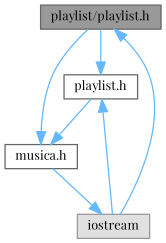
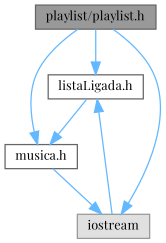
  digraph {
    fontname="Playfair Display"
    node [color=grey40 fillcolor=white fontname="Playfair Display" fontsize=10 shape=box style=filled]
    edge [color=steelblue1 fontname="Playfair Display" fontsize=10 labelfontname=Helvetica labelfontsize=10 style=solid]
    n1 [color=gray40 fillcolor=grey60 fontcolor=black height=0.2 label="playlist/playlist.h" width=0.4]
-   n2 [height=0.2 label="playlist.h" width=0.4]
+   n2 [height=0.2 label="listaLigada.h" width=0.4]
    n3 [height=0.2 label="musica.h" width=0.4]
    n4 [color=grey60 fillcolor="#E0E0E0" height=0.2 label=iostream width=0.4]
    n1 -> n2
    n1 -> n3
-   n4 -> n1
+   n1 -> n4
    n2 -> n3
    n3 -> n4
    n4 -> n2
  }
